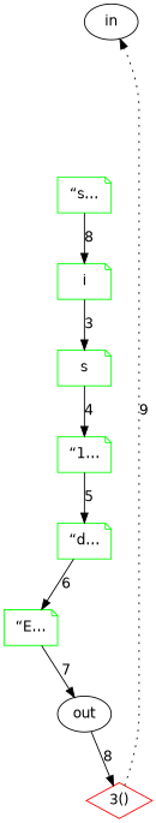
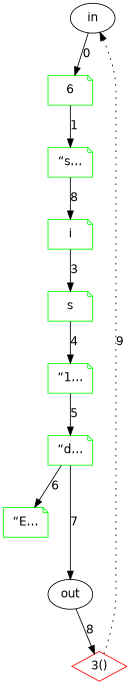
  digraph {
    fontname="DejaVu Sans"
    rankdir=TB
    node [fontname="DejaVu Sans" shape=note color=green]
    edge [fontname="DejaVu Sans" style=solid]
    n1 [label=in shape=ellipse color=""]
+   n2 [label=6]
    n3 [label="“s…"]
    n4 [label=i]
    n5 [label=s]
    n6 [label="“1…"]
    n7 [label="“d…"]
    n8 [label="“E…"]
    n9 [label=out shape=ellipse color=""]
    n10 [color=red label="3()" shape=diamond]
+   n1 -> n2 [label=0]
+   n2 -> n3 [label=1]
    n3 -> n4 [label=8]
    n4 -> n5 [label=3]
    n5 -> n6 [label=4]
    n6 -> n7 [label=5]
    n7 -> n8 [label=6]
-   n8 -> n9 [label=7]
+   n7 -> n9 [label=7]
    n9 -> n10 [label=8]
    n10 -> n1 [label=9 style=dotted]
  }
